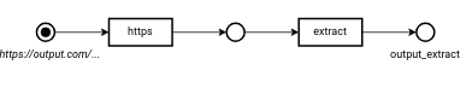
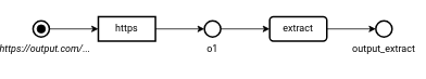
  <mxCell id="0" />
  <mxCell id="1" parent="0" />
  <mxCell id="2" style="edgeStyle=orthogonalEdgeStyle;rounded=0;orthogonalLoop=1;jettySize=auto;html=1;exitX=1;exitY=0.5;exitDx=0;exitDy=0;entryX=0;entryY=0.5;entryDx=0;entryDy=0;" parent="1" source="3" target="6" edge="1"><mxGeometry relative="1" as="geometry" /></mxCell>
  <mxCell id="3" value="https" style="rounded=0;whiteSpace=wrap;html=1;strokeWidth=2;fontFamily=Roboto;fillColor=none;" parent="1" vertex="1"><mxGeometry x="115" y="20" width="70" height="30" as="geometry" /></mxCell>
  <mxCell id="4" style="edgeStyle=orthogonalEdgeStyle;rounded=0;orthogonalLoop=1;jettySize=auto;html=1;exitX=1;exitY=0.5;exitDx=0;exitDy=0;entryX=0;entryY=0.5;entryDx=0;entryDy=0;" parent="1" source="14" target="3" edge="1"><mxGeometry relative="1" as="geometry"><mxPoint x="85" y="35" as="targetPoint" /></mxGeometry></mxCell>
  <mxCell id="5" style="edgeStyle=orthogonalEdgeStyle;rounded=0;orthogonalLoop=1;jettySize=auto;html=1;exitX=1;exitY=0.5;exitDx=0;exitDy=0;entryX=0;entryY=0.5;entryDx=0;entryDy=0;" parent="1" source="6" target="8" edge="1"><mxGeometry relative="1" as="geometry" /></mxCell>
  <mxCell id="6" value="" style="ellipse;whiteSpace=wrap;html=1;aspect=fixed;strokeWidth=2;container=0;fillColor=none;" parent="1" vertex="1"><mxGeometry x="245" y="25" width="20" height="20" as="geometry" /></mxCell>
  <mxCell id="7" style="edgeStyle=orthogonalEdgeStyle;rounded=0;orthogonalLoop=1;jettySize=auto;html=1;exitX=1;exitY=0.5;exitDx=0;exitDy=0;entryX=0;entryY=0.5;entryDx=0;entryDy=0;" parent="1" source="8" target="9" edge="1"><mxGeometry relative="1" as="geometry" /></mxCell>
- <mxCell id="8" value="extract" style="rounded=0;whiteSpace=wrap;html=1;strokeWidth=2;fontFamily=Roboto;fillColor=none;" parent="1" vertex="1"><mxGeometry x="325" y="20" width="70" height="30" as="geometry" /></mxCell>
+ <mxCell id="8" value="extract" style="whiteSpace=wrap;html=1;strokeWidth=2;fontFamily=Roboto;fillColor=none;rounded=1;" parent="1" vertex="1"><mxGeometry x="325" y="20" width="70" height="30" as="geometry" /></mxCell>
  <mxCell id="9" value="" style="ellipse;whiteSpace=wrap;html=1;aspect=fixed;strokeWidth=2;container=0;fillColor=none;" parent="1" vertex="1"><mxGeometry x="455" y="25" width="20" height="20" as="geometry" /></mxCell>
+ <mxCell id="10" value="o1" style="text;html=1;strokeColor=none;fillColor=none;align=center;verticalAlign=middle;whiteSpace=wrap;rounded=0;fontFamily=Roboto;" parent="1" vertex="1"><mxGeometry x="225" y="45" width="60" height="30" as="geometry" /></mxCell>
  <mxCell id="11" value="output_extract" style="text;html=1;strokeColor=none;fillColor=none;align=center;verticalAlign=middle;whiteSpace=wrap;rounded=0;fontFamily=Roboto;" parent="1" vertex="1"><mxGeometry x="435" y="45" width="60" height="30" as="geometry" /></mxCell>
  <mxCell id="12" value="https://output.com/..." style="text;html=1;strokeColor=none;fillColor=none;align=center;verticalAlign=middle;whiteSpace=wrap;rounded=0;fontFamily=Roboto;fontStyle=2" parent="1" vertex="1"><mxGeometry x="20" y="45" width="60" height="30" as="geometry" /></mxCell>
  <mxCell id="13" value="" style="group" parent="1" vertex="1" connectable="0"><mxGeometry x="35" y="25" width="20" height="20" as="geometry" /></mxCell>
  <mxCell id="14" value="" style="ellipse;whiteSpace=wrap;html=1;aspect=fixed;strokeWidth=2;container=0;fillColor=none;" parent="13" vertex="1"><mxGeometry width="20" height="20" as="geometry" /></mxCell>
  <mxCell id="15" value="" style="ellipse;whiteSpace=wrap;html=1;aspect=fixed;fillColor=#000000;" parent="13" vertex="1"><mxGeometry x="4.925" y="4.925" width="10.155" height="10.155" as="geometry" /></mxCell>
